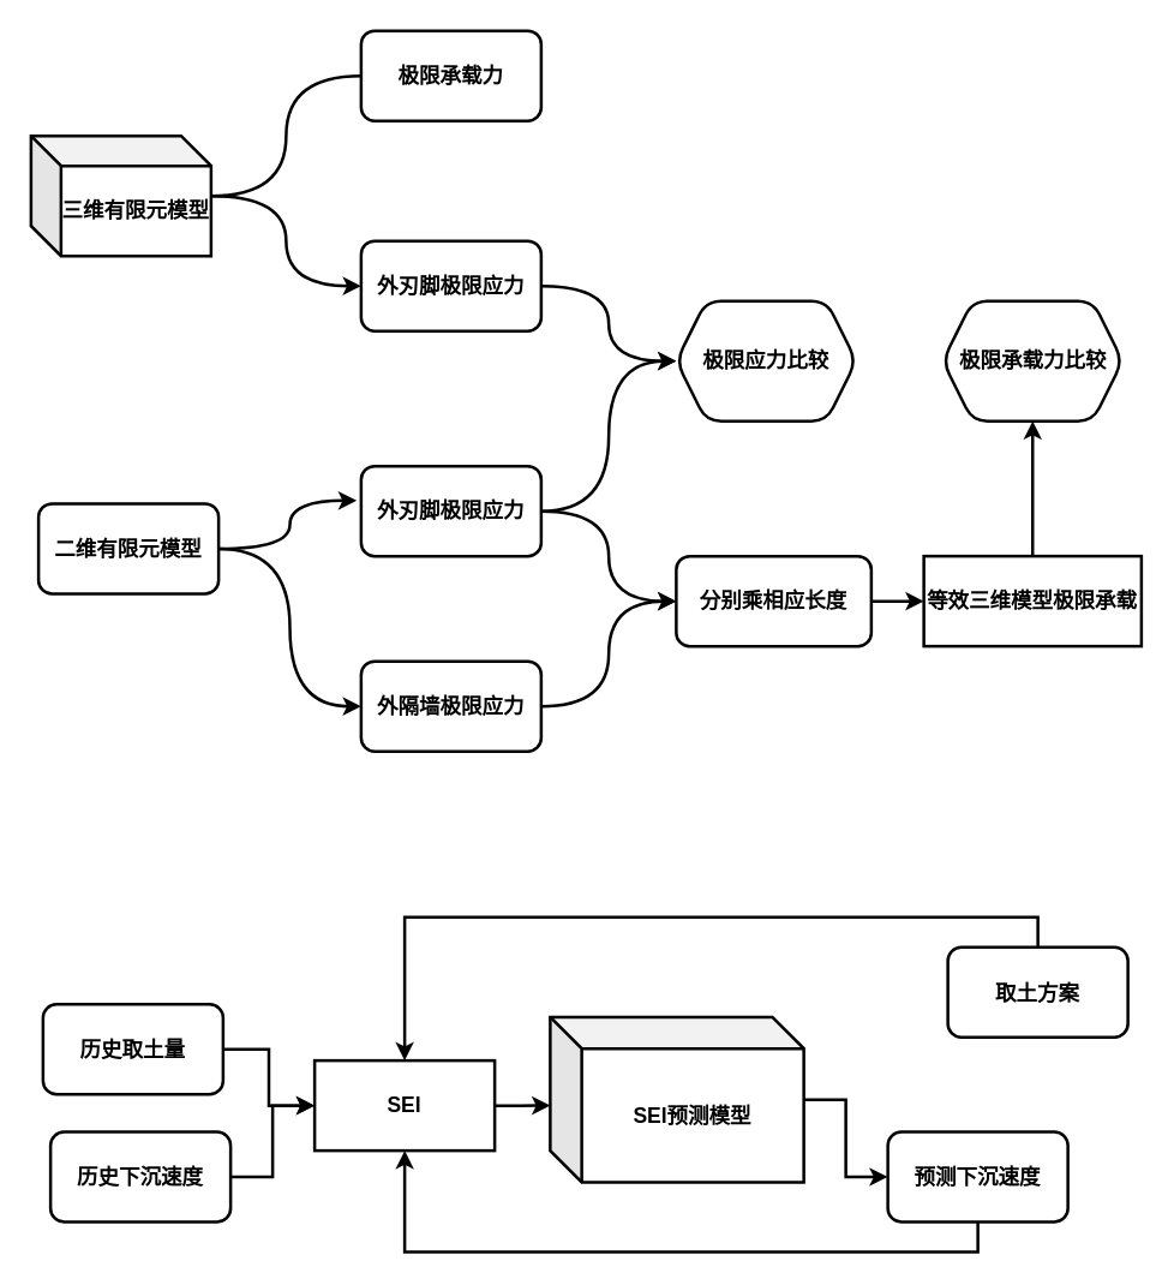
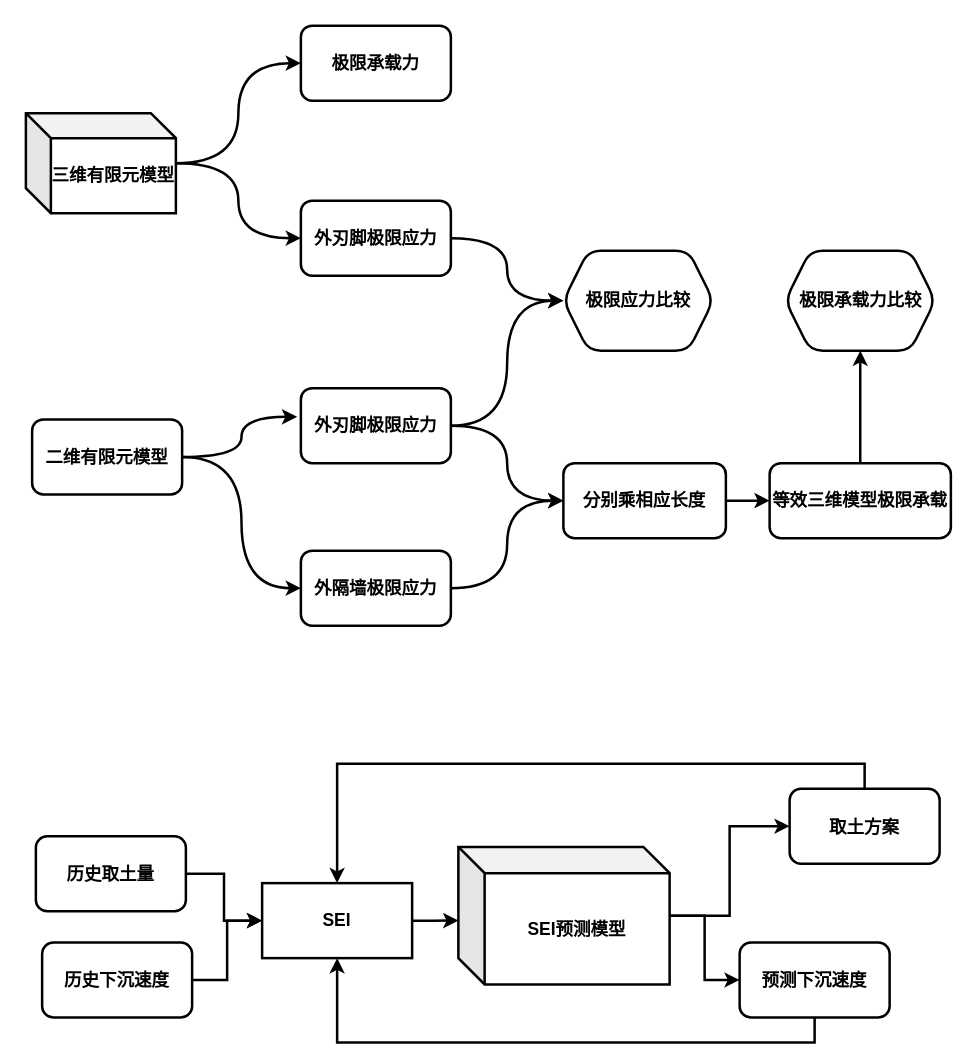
  <mxCell id="0" />
  <mxCell id="1" parent="0" />
  <mxCell id="2" value="极限承载力" style="whiteSpace=wrap;html=1;rounded=1;fontSize=14;fontStyle=1;strokeWidth=2;" parent="1" vertex="1"><mxGeometry x="240" y="20" width="120" height="60" as="geometry" /></mxCell>
  <mxCell id="3" style="edgeStyle=orthogonalEdgeStyle;curved=1;rounded=1;orthogonalLoop=1;jettySize=auto;html=1;entryX=0;entryY=0.5;entryDx=0;entryDy=0;fontSize=14;endSize=6;strokeWidth=2;" parent="1" source="4" target="20" edge="1"><mxGeometry relative="1" as="geometry" /></mxCell>
  <mxCell id="4" value="外刃脚极限应力" style="whiteSpace=wrap;html=1;rounded=1;fontSize=14;fontStyle=1;strokeWidth=2;" parent="1" vertex="1"><mxGeometry x="240" y="160" width="120" height="60" as="geometry" /></mxCell>
  <mxCell id="5" style="edgeStyle=orthogonalEdgeStyle;orthogonalLoop=1;jettySize=auto;html=1;exitX=1;exitY=0.5;exitDx=0;exitDy=0;entryX=-0.025;entryY=0.383;entryDx=0;entryDy=0;entryPerimeter=0;curved=1;strokeWidth=2;" parent="1" source="7" target="10" edge="1"><mxGeometry relative="1" as="geometry" /></mxCell>
  <mxCell id="6" style="edgeStyle=orthogonalEdgeStyle;orthogonalLoop=1;jettySize=auto;html=1;entryX=0;entryY=0.5;entryDx=0;entryDy=0;curved=1;strokeWidth=2;" parent="1" source="7" target="12" edge="1"><mxGeometry relative="1" as="geometry" /></mxCell>
  <mxCell id="7" value="二维有限元模型" style="whiteSpace=wrap;html=1;rounded=1;fontSize=14;fontStyle=1;strokeWidth=2;" parent="1" vertex="1"><mxGeometry x="25" y="335" width="120" height="60" as="geometry" /></mxCell>
  <mxCell id="8" style="edgeStyle=orthogonalEdgeStyle;orthogonalLoop=1;jettySize=auto;html=1;entryX=0;entryY=0.5;entryDx=0;entryDy=0;curved=1;strokeWidth=2;" parent="1" source="10" target="17" edge="1"><mxGeometry relative="1" as="geometry" /></mxCell>
  <mxCell id="9" style="edgeStyle=orthogonalEdgeStyle;curved=1;rounded=1;orthogonalLoop=1;jettySize=auto;html=1;entryX=0;entryY=0.5;entryDx=0;entryDy=0;fontSize=14;endSize=6;strokeWidth=2;" parent="1" source="10" target="20" edge="1"><mxGeometry relative="1" as="geometry" /></mxCell>
  <mxCell id="10" value="外刃脚极限应力" style="whiteSpace=wrap;html=1;rounded=1;fontSize=14;fontStyle=1;strokeWidth=2;" parent="1" vertex="1"><mxGeometry x="240" y="310" width="120" height="60" as="geometry" /></mxCell>
  <mxCell id="11" style="edgeStyle=orthogonalEdgeStyle;orthogonalLoop=1;jettySize=auto;html=1;entryX=0;entryY=0.5;entryDx=0;entryDy=0;curved=1;strokeWidth=2;" parent="1" source="12" target="17" edge="1"><mxGeometry relative="1" as="geometry" /></mxCell>
  <mxCell id="12" value="外隔墙极限应力" style="whiteSpace=wrap;html=1;rounded=1;fontSize=14;fontStyle=1;strokeWidth=2;" parent="1" vertex="1"><mxGeometry x="240" y="440" width="120" height="60" as="geometry" /></mxCell>
- <mxCell id="13" style="edgeStyle=orthogonalEdgeStyle;orthogonalLoop=1;jettySize=auto;html=1;entryX=0;entryY=0.5;entryDx=0;entryDy=0;curved=1;endSize=6;strokeWidth=2;endArrow=none;" parent="1" source="15" target="2" edge="1"><mxGeometry relative="1" as="geometry" /></mxCell>
+ <mxCell id="13" style="edgeStyle=orthogonalEdgeStyle;orthogonalLoop=1;jettySize=auto;html=1;entryX=0;entryY=0.5;entryDx=0;entryDy=0;curved=1;endSize=6;strokeWidth=2;" parent="1" source="15" target="2" edge="1"><mxGeometry relative="1" as="geometry" /></mxCell>
  <mxCell id="14" style="edgeStyle=orthogonalEdgeStyle;orthogonalLoop=1;jettySize=auto;html=1;entryX=0;entryY=0.5;entryDx=0;entryDy=0;curved=1;strokeWidth=2;" parent="1" source="15" target="4" edge="1"><mxGeometry relative="1" as="geometry" /></mxCell>
  <mxCell id="15" value="三维有限元模型" style="shape=cube;whiteSpace=wrap;html=1;boundedLbl=1;backgroundOutline=1;darkOpacity=0.05;darkOpacity2=0.1;rounded=1;fontSize=14;fontStyle=1;strokeWidth=2;" parent="1" vertex="1"><mxGeometry x="20" y="90" width="120" height="80" as="geometry" /></mxCell>
  <mxCell id="16" style="edgeStyle=orthogonalEdgeStyle;orthogonalLoop=1;jettySize=auto;html=1;exitX=1;exitY=0.5;exitDx=0;exitDy=0;entryX=0;entryY=0.5;entryDx=0;entryDy=0;curved=1;strokeWidth=2;" parent="1" source="17" target="19" edge="1"><mxGeometry relative="1" as="geometry" /></mxCell>
  <mxCell id="17" value="分别乘相应长度" style="whiteSpace=wrap;html=1;rounded=1;fontSize=14;fontStyle=1;strokeWidth=2;" parent="1" vertex="1"><mxGeometry x="450" y="370" width="130" height="60" as="geometry" /></mxCell>
  <mxCell id="18" style="edgeStyle=orthogonalEdgeStyle;orthogonalLoop=1;jettySize=auto;html=1;exitX=0.5;exitY=0;exitDx=0;exitDy=0;entryX=0.5;entryY=1;entryDx=0;entryDy=0;curved=1;strokeWidth=2;" parent="1" source="19" edge="1"><mxGeometry relative="1" as="geometry"><mxPoint x="687.5" y="280" as="targetPoint" /></mxGeometry></mxCell>
- <mxCell id="19" value="等效三维模型极限承载" style="whiteSpace=wrap;html=1;fontSize=14;fontStyle=1;strokeWidth=2;rounded=0;" parent="1" vertex="1"><mxGeometry x="615" y="370" width="145" height="60" as="geometry" /></mxCell>
+ <mxCell id="19" value="等效三维模型极限承载" style="whiteSpace=wrap;html=1;rounded=1;fontSize=14;fontStyle=1;strokeWidth=2;" parent="1" vertex="1"><mxGeometry x="615" y="370" width="145" height="60" as="geometry" /></mxCell>
  <mxCell id="20" value="极限应力比较" style="shape=hexagon;perimeter=hexagonPerimeter2;whiteSpace=wrap;html=1;fixedSize=1;rounded=1;fontSize=14;fontStyle=1;strokeWidth=2;" parent="1" vertex="1"><mxGeometry x="450" y="200" width="120" height="80" as="geometry" /></mxCell>
  <mxCell id="21" value="极限承载力比较" style="shape=hexagon;perimeter=hexagonPerimeter2;whiteSpace=wrap;html=1;fixedSize=1;rounded=1;fontSize=14;fontStyle=1;strokeWidth=2;" parent="1" vertex="1"><mxGeometry x="627.5" y="200" width="120" height="80" as="geometry" /></mxCell>
  <mxCell id="22" style="edgeStyle=orthogonalEdgeStyle;rounded=0;orthogonalLoop=1;jettySize=auto;html=1;strokeWidth=2;fontSize=14;fontStyle=1" edge="1" parent="1" source="23" target="27"><mxGeometry relative="1" as="geometry" /></mxCell>
  <mxCell id="23" value="历史取土量" style="rounded=1;whiteSpace=wrap;html=1;strokeWidth=2;fontSize=14;fontStyle=1" vertex="1" parent="1"><mxGeometry x="28" y="668.5" width="120" height="60" as="geometry" /></mxCell>
  <mxCell id="24" style="edgeStyle=orthogonalEdgeStyle;rounded=0;orthogonalLoop=1;jettySize=auto;html=1;exitX=1;exitY=0.5;exitDx=0;exitDy=0;strokeWidth=2;fontSize=14;fontStyle=1" edge="1" parent="1" source="25" target="27"><mxGeometry relative="1" as="geometry" /></mxCell>
  <mxCell id="25" value="历史下沉速度" style="rounded=1;whiteSpace=wrap;html=1;strokeWidth=2;fontSize=14;fontStyle=1" vertex="1" parent="1"><mxGeometry x="33" y="753.5" width="120" height="60" as="geometry" /></mxCell>
  <mxCell id="26" style="edgeStyle=orthogonalEdgeStyle;rounded=0;orthogonalLoop=1;jettySize=auto;html=1;entryX=0;entryY=0.536;entryDx=0;entryDy=0;entryPerimeter=0;strokeWidth=2;fontSize=14;fontStyle=1;" edge="1" parent="1" source="27" target="34"><mxGeometry relative="1" as="geometry" /></mxCell>
  <mxCell id="27" value="SEI" style="rounded=0;whiteSpace=wrap;html=1;strokeWidth=2;fontSize=14;fontStyle=1" vertex="1" parent="1"><mxGeometry x="209" y="706" width="120" height="60" as="geometry" /></mxCell>
  <mxCell id="28" style="edgeStyle=orthogonalEdgeStyle;rounded=0;orthogonalLoop=1;jettySize=auto;html=1;exitX=0.5;exitY=0;exitDx=0;exitDy=0;entryX=0.5;entryY=0;entryDx=0;entryDy=0;strokeWidth=2;fontSize=14;fontStyle=1" edge="1" parent="1" source="29" target="27"><mxGeometry relative="1" as="geometry" /></mxCell>
  <mxCell id="29" value="取土方案" style="rounded=1;whiteSpace=wrap;html=1;strokeWidth=2;fontSize=14;fontStyle=1" vertex="1" parent="1"><mxGeometry x="631" y="630.5" width="120" height="60" as="geometry" /></mxCell>
  <mxCell id="30" style="edgeStyle=orthogonalEdgeStyle;rounded=0;orthogonalLoop=1;jettySize=auto;html=1;exitX=0.5;exitY=1;exitDx=0;exitDy=0;entryX=0.5;entryY=1;entryDx=0;entryDy=0;strokeWidth=2;fontSize=14;fontStyle=1" edge="1" parent="1" source="31" target="27"><mxGeometry relative="1" as="geometry" /></mxCell>
  <mxCell id="31" value="预测下沉速度" style="rounded=1;whiteSpace=wrap;html=1;strokeWidth=2;fontSize=14;fontStyle=1" vertex="1" parent="1"><mxGeometry x="591" y="753.5" width="120" height="60" as="geometry" /></mxCell>
  <mxCell id="32" style="edgeStyle=orthogonalEdgeStyle;rounded=0;orthogonalLoop=1;jettySize=auto;html=1;strokeWidth=2;fontSize=14;fontStyle=1;" edge="1" parent="1" source="34" target="31"><mxGeometry relative="1" as="geometry" /></mxCell>
+ <mxCell id="33" style="edgeStyle=orthogonalEdgeStyle;rounded=0;orthogonalLoop=1;jettySize=auto;html=1;strokeWidth=2;fontSize=14;fontStyle=1;" edge="1" parent="1" source="34" target="29"><mxGeometry relative="1" as="geometry" /></mxCell>
  <mxCell id="34" value="SEI预测模型" style="shape=cube;whiteSpace=wrap;html=1;boundedLbl=1;backgroundOutline=1;darkOpacity=0.05;darkOpacity2=0.1;size=21;strokeWidth=2;fontSize=14;fontStyle=1;" vertex="1" parent="1"><mxGeometry x="366" y="677" width="169" height="110" as="geometry" /></mxCell>
